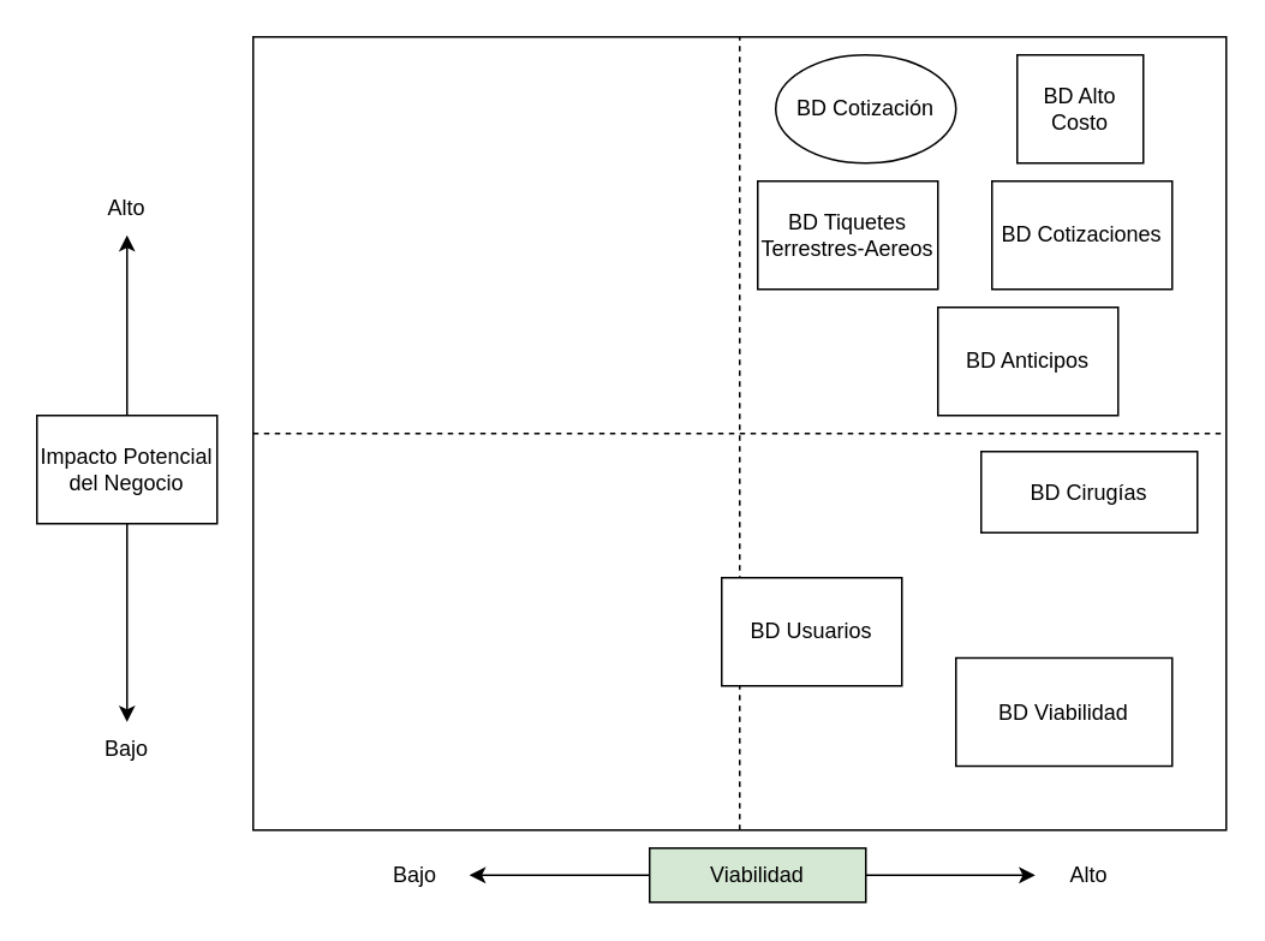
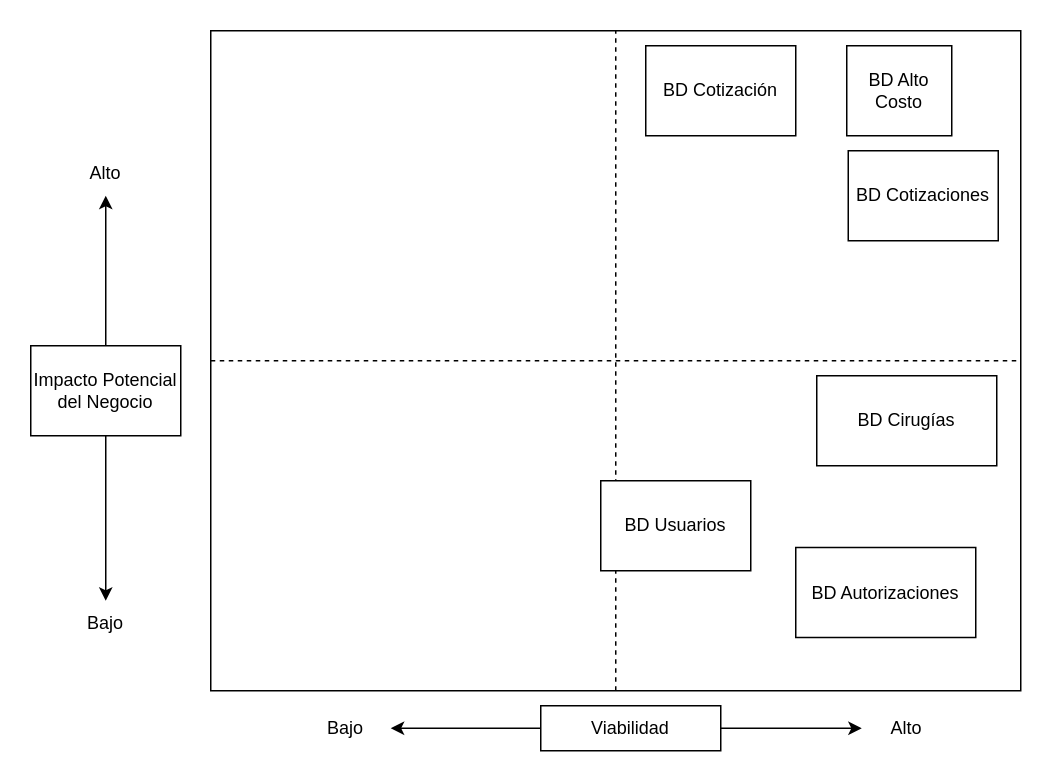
  <mxCell id="0" />
  <mxCell id="1" parent="0" />
  <mxCell id="2" value="" style="rounded=0;whiteSpace=wrap;html=1;" vertex="1" parent="1"><mxGeometry x="140" y="20" width="540" height="440" as="geometry" /></mxCell>
  <mxCell id="3" value="" style="endArrow=none;html=1;rounded=0;entryX=0.5;entryY=0;entryDx=0;entryDy=0;exitX=0.5;exitY=1;exitDx=0;exitDy=0;dashed=1;" edge="1" parent="1" source="2" target="2"><mxGeometry width="50" height="50" relative="1" as="geometry"><mxPoint x="370" y="260" as="sourcePoint" /><mxPoint x="420" y="210" as="targetPoint" /></mxGeometry></mxCell>
  <mxCell id="4" value="" style="endArrow=none;html=1;rounded=0;exitX=0;exitY=0.5;exitDx=0;exitDy=0;entryX=1;entryY=0.5;entryDx=0;entryDy=0;dashed=1;" edge="1" parent="1" source="2" target="2"><mxGeometry width="50" height="50" relative="1" as="geometry"><mxPoint x="370" y="260" as="sourcePoint" /><mxPoint x="420" y="210" as="targetPoint" /></mxGeometry></mxCell>
- <mxCell id="5" value="BD Cirugías" style="rounded=0;whiteSpace=wrap;html=1;" vertex="1" parent="1"><mxGeometry x="544" y="250" width="120" height="45" as="geometry" /></mxCell>
+ <mxCell id="5" value="BD Cirugías" style="rounded=0;whiteSpace=wrap;html=1;" vertex="1" parent="1"><mxGeometry x="544" y="250" width="120" height="60" as="geometry" /></mxCell>
  <mxCell id="6" style="edgeStyle=orthogonalEdgeStyle;rounded=0;orthogonalLoop=1;jettySize=auto;html=1;exitX=1;exitY=0.5;exitDx=0;exitDy=0;" edge="1" parent="1" source="8" target="9"><mxGeometry relative="1" as="geometry" /></mxCell>
  <mxCell id="7" style="edgeStyle=orthogonalEdgeStyle;rounded=0;orthogonalLoop=1;jettySize=auto;html=1;exitX=0;exitY=0.5;exitDx=0;exitDy=0;" edge="1" parent="1" source="8" target="10"><mxGeometry relative="1" as="geometry" /></mxCell>
- <mxCell id="8" value="Viabilidad" style="rounded=0;whiteSpace=wrap;html=1;fillColor=#d5e8d4;" vertex="1" parent="1"><mxGeometry x="360" y="470" width="120" height="30" as="geometry" /></mxCell>
+ <mxCell id="8" value="Viabilidad" style="rounded=0;whiteSpace=wrap;html=1;" vertex="1" parent="1"><mxGeometry x="360" y="470" width="120" height="30" as="geometry" /></mxCell>
  <mxCell id="9" value="Alto" style="text;html=1;strokeColor=none;fillColor=none;align=center;verticalAlign=middle;whiteSpace=wrap;rounded=0;" vertex="1" parent="1"><mxGeometry x="574" y="470" width="60" height="30" as="geometry" /></mxCell>
  <mxCell id="10" value="Bajo" style="text;html=1;strokeColor=none;fillColor=none;align=center;verticalAlign=middle;whiteSpace=wrap;rounded=0;" vertex="1" parent="1"><mxGeometry x="200" y="470" width="60" height="30" as="geometry" /></mxCell>
  <mxCell id="11" value="BD Usuarios" style="rounded=0;whiteSpace=wrap;html=1;" vertex="1" parent="1"><mxGeometry x="400" y="320" width="100" height="60" as="geometry" /></mxCell>
- <mxCell id="12" value="BD Viabilidad" style="rounded=0;whiteSpace=wrap;html=1;" vertex="1" parent="1"><mxGeometry x="530" y="364.5" width="120" height="60" as="geometry" /></mxCell>
+ <mxCell id="12" value="BD Autorizaciones" style="rounded=0;whiteSpace=wrap;html=1;" vertex="1" parent="1"><mxGeometry x="530" y="364.5" width="120" height="60" as="geometry" /></mxCell>
  <mxCell id="13" style="edgeStyle=orthogonalEdgeStyle;rounded=0;orthogonalLoop=1;jettySize=auto;html=1;exitX=0.5;exitY=0;exitDx=0;exitDy=0;entryX=0.5;entryY=1;entryDx=0;entryDy=0;" edge="1" parent="1" source="15" target="17"><mxGeometry relative="1" as="geometry" /></mxCell>
  <mxCell id="14" style="edgeStyle=orthogonalEdgeStyle;rounded=0;orthogonalLoop=1;jettySize=auto;html=1;exitX=0.5;exitY=1;exitDx=0;exitDy=0;" edge="1" parent="1" source="15" target="16"><mxGeometry relative="1" as="geometry" /></mxCell>
  <mxCell id="15" value="Impacto Potencial del Negocio" style="rounded=0;whiteSpace=wrap;html=1;" vertex="1" parent="1"><mxGeometry x="20" y="230" width="100" height="60" as="geometry" /></mxCell>
  <mxCell id="16" value="Bajo" style="text;html=1;strokeColor=none;fillColor=none;align=center;verticalAlign=middle;whiteSpace=wrap;rounded=0;" vertex="1" parent="1"><mxGeometry y="400" width="60" height="30" as="geometry" x="40" /></mxCell>
  <mxCell id="17" value="Alto" style="text;html=1;strokeColor=none;fillColor=none;align=center;verticalAlign=middle;whiteSpace=wrap;rounded=0;" vertex="1" parent="1"><mxGeometry y="100" width="60" height="30" as="geometry" x="40" /></mxCell>
  <mxCell id="18" value="BD Alto Costo" style="rounded=0;whiteSpace=wrap;html=1;" vertex="1" parent="1"><mxGeometry x="564" y="30" width="70" height="60" as="geometry" /></mxCell>
- <mxCell id="19" value="BD Cotizaciones" style="rounded=0;whiteSpace=wrap;html=1;" vertex="1" parent="1"><mxGeometry x="550" y="100" width="100" height="60" as="geometry" /></mxCell>
- <mxCell id="20" value="BD Tiquetes Terrestres-Aereos" style="rounded=0;whiteSpace=wrap;html=1;" vertex="1" parent="1"><mxGeometry x="420" y="100" width="100" height="60" as="geometry" /></mxCell>
- <mxCell id="21" value="BD Anticipos" style="rounded=0;whiteSpace=wrap;html=1;" vertex="1" parent="1"><mxGeometry x="520" y="170" width="100" height="60" as="geometry" /></mxCell>
- <mxCell id="22" value="BD Cotización" style="ellipse;whiteSpace=wrap;html=1;" vertex="1" parent="1"><mxGeometry x="430" y="30" width="100" height="60" as="geometry" /></mxCell>
+ <mxCell id="19" value="BD Cotizaciones" style="rounded=0;whiteSpace=wrap;html=1;" vertex="1" parent="1"><mxGeometry x="565" y="100" width="100" height="60" as="geometry" /></mxCell>
+ <mxCell id="22" value="BD Cotización" style="rounded=0;whiteSpace=wrap;html=1;" vertex="1" parent="1"><mxGeometry x="430" y="30" width="100" height="60" as="geometry" /></mxCell>
